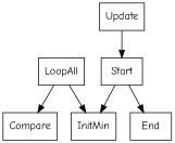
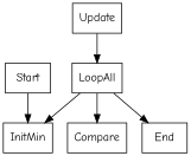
  digraph {
    fontname="Comic Neue"
    node [fontname="Comic Neue" shape=box]
    edge [fontname="Comic Neue"]
    Start
    InitMin
    LoopAll
    Compare
    End
    Update
    Start -> InitMin
    LoopAll -> InitMin
    LoopAll -> Compare
-   Start -> End
-   Update -> Start
+   LoopAll -> End
+   Update -> LoopAll
  }
